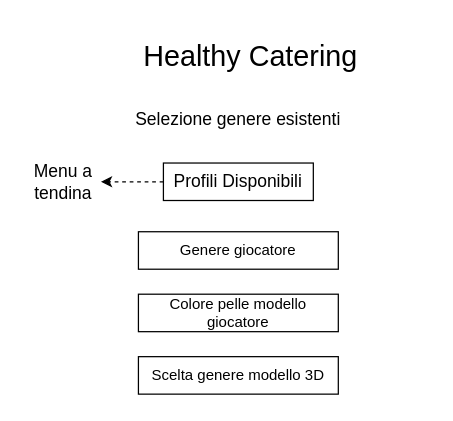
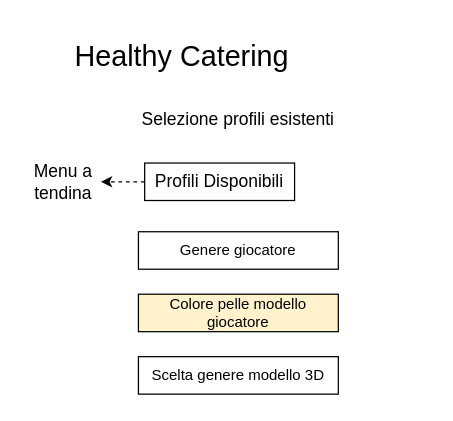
  <mxCell id="0" />
  <mxCell id="1" parent="0" />
- <mxCell id="2" value="&lt;font style=&quot;font-size: 23px&quot;&gt;Healthy Catering&lt;/font&gt;" style="text;html=1;strokeColor=none;fillColor=none;align=center;verticalAlign=middle;whiteSpace=wrap;rounded=0;" parent="1" vertex="1"><mxGeometry x="60" y="20" width="280" height="50" as="geometry" /></mxCell>
- <mxCell id="3" value="&lt;font style=&quot;font-size: 14px;&quot;&gt;Selezione genere esistenti&lt;/font&gt;" style="text;html=1;strokeColor=none;fillColor=none;align=center;verticalAlign=middle;whiteSpace=wrap;rounded=0;" parent="1" vertex="1"><mxGeometry x="105" y="80" width="170" height="30" as="geometry" /></mxCell>
- <mxCell id="4" value="Profili Disponibili" style="rounded=0;whiteSpace=wrap;html=1;fontSize=14;" parent="1" vertex="1"><mxGeometry x="130" y="130" width="120" height="30" as="geometry" /></mxCell>
+ <mxCell id="2" value="&lt;font style=&quot;font-size: 23px&quot;&gt;Healthy Catering&lt;/font&gt;" style="text;html=1;strokeColor=none;fillColor=none;align=center;verticalAlign=middle;whiteSpace=wrap;rounded=0;" parent="1" vertex="1"><mxGeometry x="5" y="20" width="280" height="50" as="geometry" /></mxCell>
+ <mxCell id="3" value="&lt;font style=&quot;font-size: 14px;&quot;&gt;Selezione profili esistenti&lt;/font&gt;" style="text;html=1;strokeColor=none;fillColor=none;align=center;verticalAlign=middle;whiteSpace=wrap;rounded=0;" parent="1" vertex="1"><mxGeometry x="105" y="80" width="170" height="30" as="geometry" /></mxCell>
+ <mxCell id="4" value="Profili Disponibili" style="rounded=0;whiteSpace=wrap;html=1;fontSize=14;" parent="1" vertex="1"><mxGeometry x="115" y="130" width="120" height="30" as="geometry" /></mxCell>
  <mxCell id="5" value="" style="endArrow=classic;html=1;rounded=0;fontSize=14;exitX=0;exitY=0.5;exitDx=0;exitDy=0;dashed=1;" parent="1" source="4" target="6" edge="1"><mxGeometry width="50" height="50" relative="1" as="geometry"><mxPoint x="310" y="240" as="sourcePoint" /><mxPoint x="60" y="145" as="targetPoint" /></mxGeometry></mxCell>
  <mxCell id="6" value="Menu a tendina" style="text;html=1;strokeColor=none;fillColor=none;align=center;verticalAlign=middle;whiteSpace=wrap;rounded=0;fontSize=14;" parent="1" vertex="1"><mxGeometry x="20" y="130" width="60" height="30" as="geometry" /></mxCell>
  <mxCell id="7" value="Genere giocatore" style="rounded=0;whiteSpace=wrap;html=1;hachureGap=4;" vertex="1" parent="1"><mxGeometry x="110" y="185" width="160" height="30" as="geometry" /></mxCell>
- <mxCell id="8" value="Colore pelle modello giocatore" style="rounded=0;whiteSpace=wrap;html=1;hachureGap=4;" vertex="1" parent="1"><mxGeometry x="110" y="235" width="160" height="30" as="geometry" /></mxCell>
+ <mxCell id="8" value="Colore pelle modello giocatore" style="rounded=0;whiteSpace=wrap;html=1;hachureGap=4;fillColor=#fff2cc;" vertex="1" parent="1"><mxGeometry x="110" y="235" width="160" height="30" as="geometry" /></mxCell>
  <mxCell id="9" value="Scelta genere modello 3D" style="rounded=0;whiteSpace=wrap;html=1;hachureGap=4;" vertex="1" parent="1"><mxGeometry x="110" y="285" width="160" height="30" as="geometry" /></mxCell>
